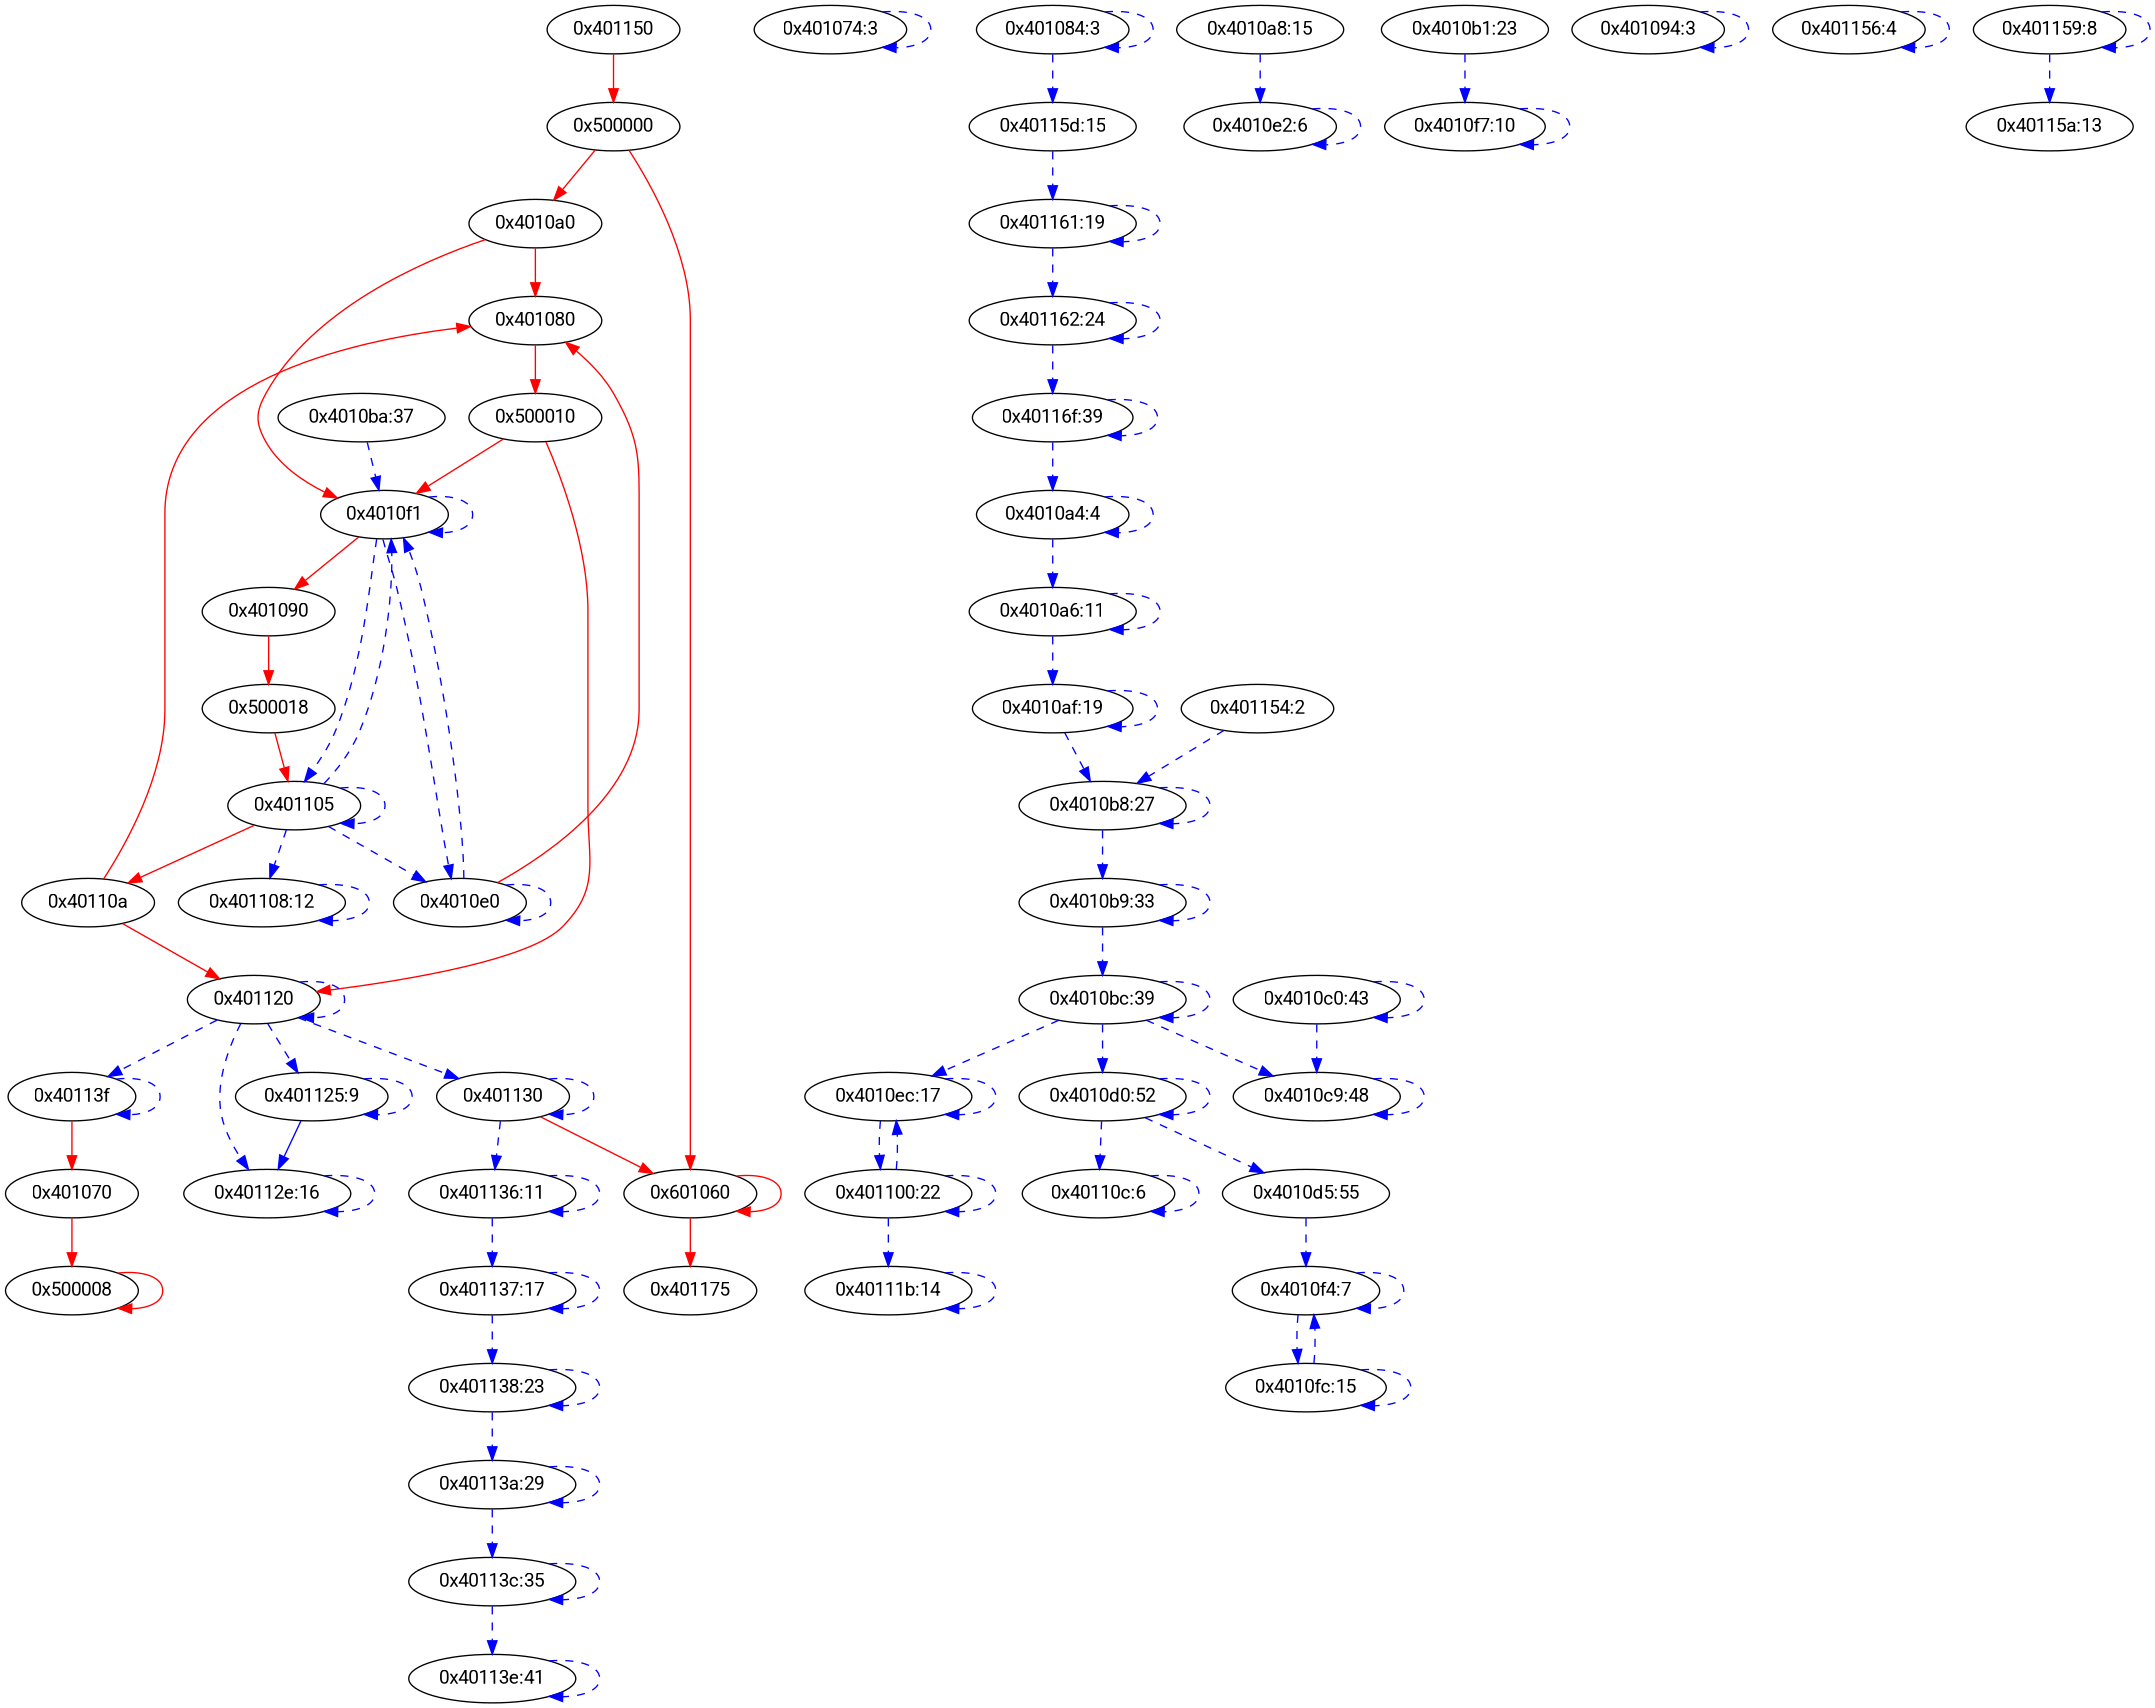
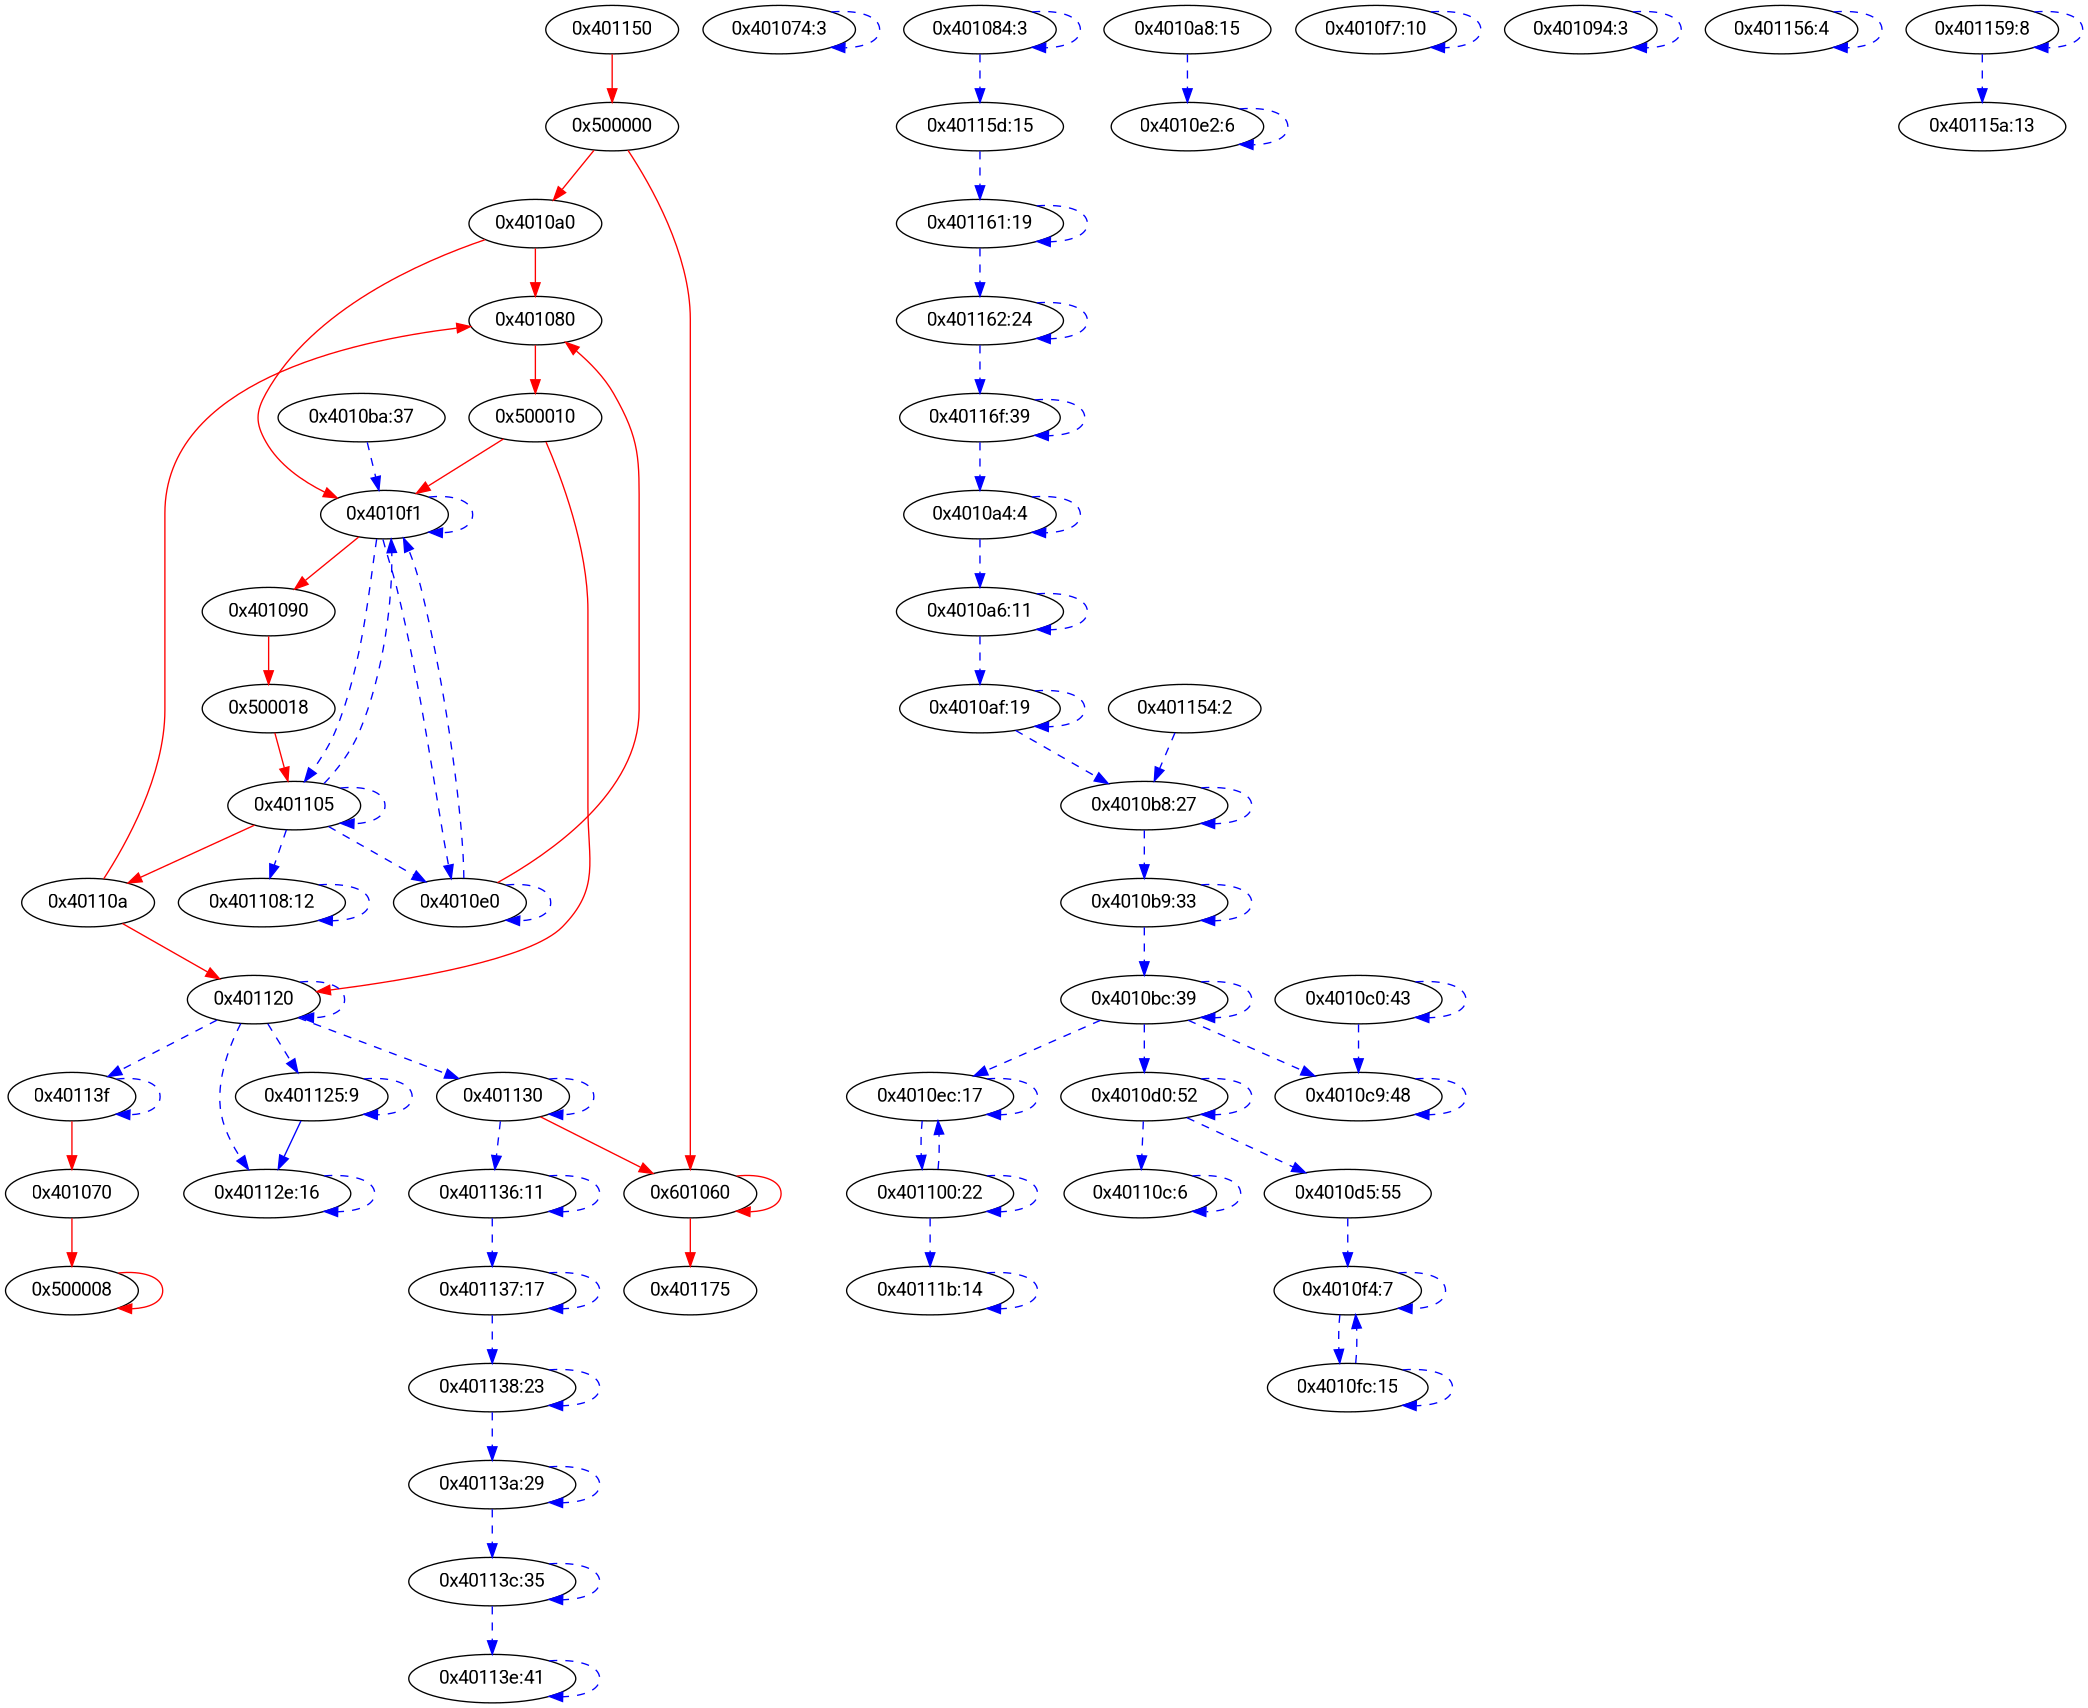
  digraph {
    fontname=Roboto
    node [fontname=Roboto]
    edge [color=blue fontname=Roboto style=dashed type=data]
    n1 [label="0x401150"]
    n2 [label="0x500000"]
    n3 [label="0x4010a0"]
    n4 [label="0x601060"]
    n5 [label="0x401080"]
    n6 [label="0x4010f1"]
    n7 [label="0x401175"]
    n8 [label="0x500010"]
    n9 [label="0x401090"]
    n10 [label="0x401105"]
    n11 [label="0x4010e0"]
    n12 [label="0x401120"]
    n13 [label="0x401130"]
    n14 [label="0x40113f"]
    n15 [label="0x401125:9"]
    n16 [label="0x40112e:16"]
    n17 [label="0x500018"]
    n18 [label="0x40110a"]
    n19 [label="0x401108:12"]
    n20 [label="0x401136:11"]
    n21 [label="0x401070"]
    n22 [label="0x401137:17"]
    n23 [label="0x500008"]
    n24 [label="0x401074:3"]
    n25 [label="0x401084:3"]
    n26 [label="0x40115d:15"]
    n27 [label="0x401138:23"]
    n28 [label="0x40113a:29"]
    n29 [label="0x40113c:35"]
    n30 [label="0x40113e:41"]
    n31 [label="0x40110c:6"]
    n32 [label="0x40111b:14"]
    n33 [label="0x4010e2:6"]
    n34 [label="0x4010ec:17"]
    n35 [label="0x401100:22"]
    n36 [label="0x4010f4:7"]
    n37 [label="0x4010fc:15"]
    n38 [label="0x4010f7:10"]
    n39 [label="0x401094:3"]
    n40 [label="0x4010a4:4"]
    n41 [label="0x4010a6:11"]
    n42 [label="0x4010af:19"]
    n43 [label="0x4010b8:27"]
    n44 [label="0x4010b9:33"]
    n45 [label="0x4010bc:39"]
    n46 [label="0x4010c9:48"]
    n47 [label="0x4010d0:52"]
    n48 [label="0x4010d5:55"]
    n49 [label="0x4010c0:43"]
    n50 [label="0x4010ba:37"]
-   n51 [label="0x4010b1:23"]
    n52 [label="0x4010a8:15"]
    n53 [label="0x401156:4"]
    n54 [label="0x401159:8"]
    n55 [label="0x40115a:13"]
    n56 [label="0x401161:19"]
    n57 [label="0x401162:24"]
    n58 [label="0x40116f:39"]
    n59 [label="0x401154:2"]
    n1 -> n2 [color=red style=solid type=control]
    n2 -> n3 [color=red style=solid type=control]
    n2 -> n4 [color=red style=solid type=control]
    n3 -> n5 [color=red style=solid type=control]
    n3 -> n6 [color=red style=solid type=control]
    n4 -> n4 [color=red style=solid type=control]
    n4 -> n7 [color=red style=solid type=control]
    n5 -> n8 [color=red style=solid type=control]
    n6 -> n6
    n6 -> n9 [color=red style=solid type=control]
    n6 -> n10
    n6 -> n11
    n8 -> n6 [color=red style=solid type=control]
    n8 -> n12 [color=red style=solid type=control]
    n9 -> n17 [color=red style=solid type=control]
    n10 -> n6
    n10 -> n10
    n10 -> n11
    n10 -> n18 [color=red style=solid type=control]
    n10 -> n19
    n11 -> n5 [color=red style=solid type=control]
    n11 -> n6
    n11 -> n11
    n12 -> n12
    n12 -> n13
    n12 -> n14
    n12 -> n15
    n12 -> n16
    n13 -> n4 [color=red style=solid type=control]
    n13 -> n13
    n13 -> n20
    n14 -> n14
    n14 -> n21 [color=red style=solid type=control]
    n15 -> n15
    n15 -> n16 [style=solid]
    n16 -> n16
    n17 -> n10 [color=red style=solid type=control]
    n18 -> n5 [color=red style=solid type=control]
    n18 -> n12 [color=red style=solid type=control]
    n19 -> n19
    n20 -> n20
    n20 -> n22
    n21 -> n23 [color=red style=solid type=control]
    n22 -> n22
    n22 -> n27
    n23 -> n23 [color=red style=solid type=control]
    n24 -> n24
    n25 -> n25
    n25 -> n26
    n26 -> n56
    n27 -> n27
    n27 -> n28
    n28 -> n28
    n28 -> n29
    n29 -> n29
    n29 -> n30
    n30 -> n30
    n31 -> n31
    n32 -> n32
    n33 -> n33
    n34 -> n34
    n34 -> n35
    n35 -> n32
    n35 -> n34
    n35 -> n35
    n36 -> n36
    n36 -> n37
    n37 -> n36
    n37 -> n37
    n38 -> n38
    n39 -> n39
    n40 -> n40
    n40 -> n41
    n41 -> n41
    n41 -> n42
    n42 -> n42
    n42 -> n43
    n43 -> n43
    n43 -> n44
    n44 -> n44
    n44 -> n45
    n45 -> n34
    n45 -> n45
    n45 -> n46
    n45 -> n47
    n46 -> n46
    n47 -> n31
    n47 -> n47
    n47 -> n48
    n48 -> n36
    n49 -> n46
    n49 -> n49
    n50 -> n6
-   n51 -> n38
    n52 -> n33
    n53 -> n53
    n54 -> n54
    n54 -> n55
    n56 -> n56
    n56 -> n57
    n57 -> n57
    n57 -> n58
    n58 -> n40
    n58 -> n58
    n59 -> n43
  }
